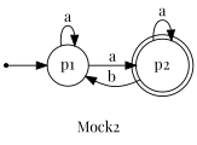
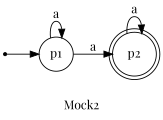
  digraph {
    fontname="Playfair Display"
    label=Mock2
    rankdir=LR
    node [fontname="Playfair Display"]
    edge [fontname="Playfair Display"]
    null [shape=point]
    p1 [shape=circle]
    p2 [shape=doublecircle]
    null -> p1
    p1 -> p1 [label=a]
    p1 -> p2 [label=a]
-   p2 -> p1 [label=b]
    p2 -> p2 [label=a]
  }
